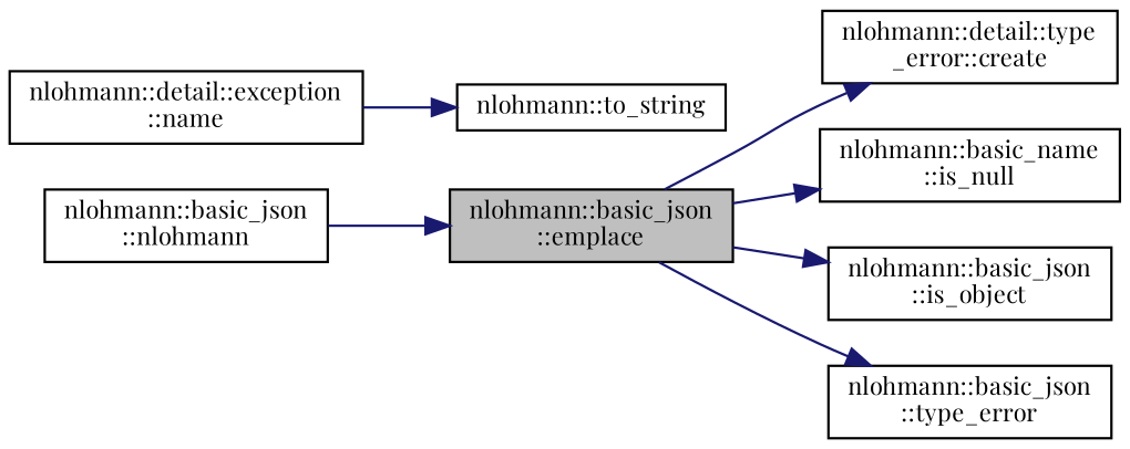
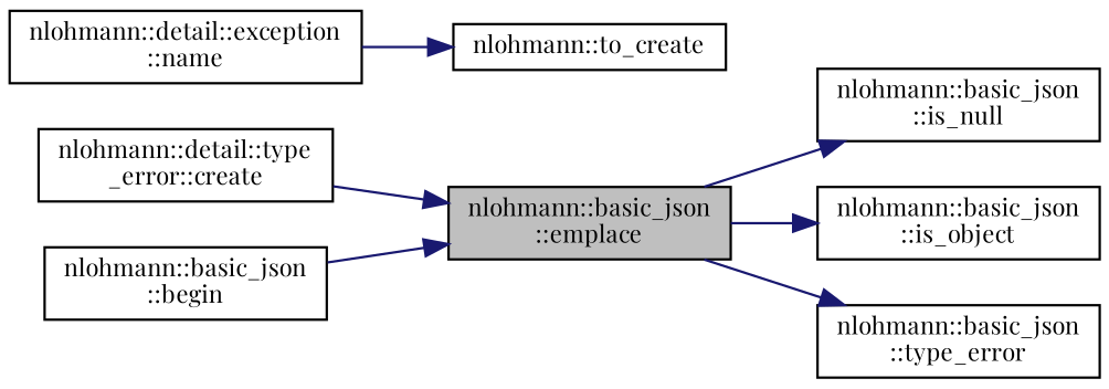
  digraph {
    fontname="Playfair Display"
    rankdir=LR
    node [color=black fillcolor=white fontname="Playfair Display" fontsize=10 shape=record style=filled]
    edge [color=midnightblue fontname="Playfair Display" fontsize=10 labelfontname=Helvetica labelfontsize=10 style=solid]
    n1 [fillcolor=grey75 fontcolor=black height=0.2 label="nlohmann::basic_json\l::emplace" width=0.4]
    n2 [height=0.2 label="nlohmann::detail::type\l_error::create" width=0.4]
-   n3 [height=0.2 label="nlohmann::basic_name\l::is_null" width=0.4]
+   n3 [height=0.2 label="nlohmann::basic_json\l::is_null" width=0.4]
    n4 [height=0.2 label="nlohmann::basic_json\l::is_object" width=0.4]
    n5 [height=0.2 label="nlohmann::basic_json\l::type_error" width=0.4]
-   n6 [height=0.2 label="nlohmann::basic_json\l::nlohmann" width=0.4]
+   n6 [height=0.2 label="nlohmann::basic_json\l::begin" width=0.4]
    n7 [height=0.2 label="nlohmann::detail::exception\l::name" width=0.4]
-   n8 [height=0.2 label="nlohmann::to_string" width=0.4]
-   n1 -> n2
+   n8 [height=0.2 label="nlohmann::to_create" width=0.4]
+   n2 -> n1
    n1 -> n3
    n1 -> n4
    n1 -> n5
    n6 -> n1
    n7 -> n8
  }
